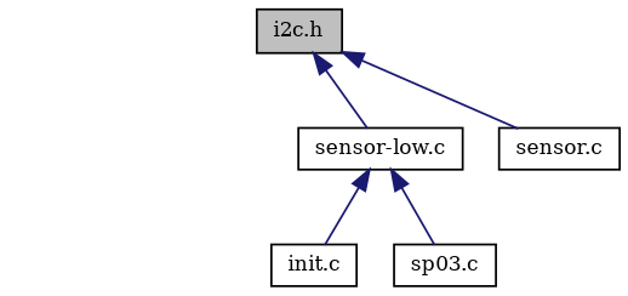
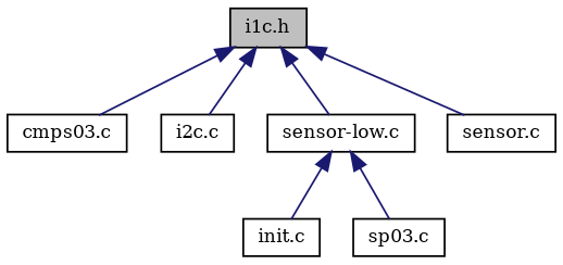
  digraph {
    fontname="DejaVu Serif"
    node [color=black fillcolor=white fontname="DejaVu Serif" fontsize=10 shape=record style=filled]
    edge [color=midnightblue dir=back fontname="DejaVu Serif" fontsize=10 labelfontname=Helvetica labelfontsize=10 style=solid]
-   n1 [fillcolor=grey75 fontcolor=black height=0.2 label="i2c.h" width=0.4]
+   n1 [fillcolor=grey75 fontcolor=black height=0.2 label="i1c.h" width=0.4]
+   n2 [height=0.2 label="cmps03.c" width=0.4]
+   n3 [height=0.2 label="i2c.c" width=0.4]
    n4 [height=0.2 label="sensor-low.c" width=0.4]
    n5 [height=0.2 label="sensor.c" width=0.4]
    n6 [height=0.2 label="init.c" width=0.4]
    n7 [height=0.2 label="sp03.c" width=0.4]
+   n1 -> n2
+   n1 -> n3
    n1 -> n4
    n1 -> n5
    n4 -> n6
    n4 -> n7
  }
